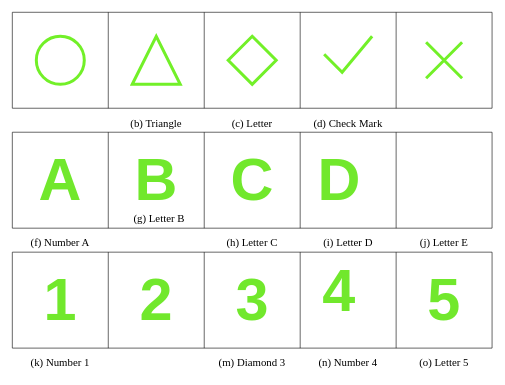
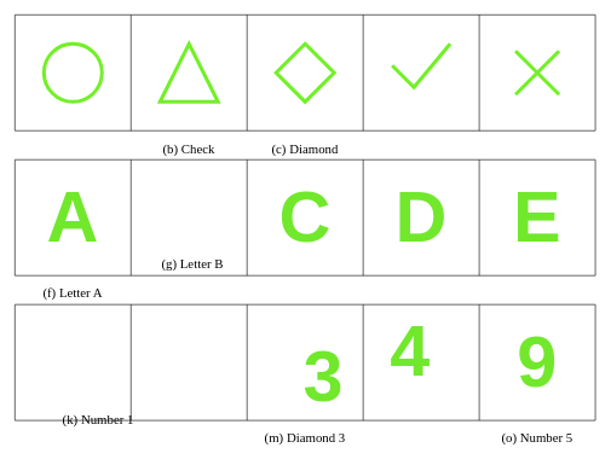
  <mxCell id="0" />
  <mxCell id="1" parent="0" />
  <mxCell id="2" value="" style="group" vertex="1" connectable="0" parent="1"><mxGeometry x="20" y="20" width="800" height="200" as="geometry" /></mxCell>
  <mxCell id="3" value="" style="ellipse;whiteSpace=wrap;html=1;aspect=fixed;strokeWidth=5;fillColor=none;gradientColor=#97d077;strokeColor=#72F028;" parent="2" vertex="1"><mxGeometry x="40" y="40" width="80" height="80" as="geometry" /></mxCell>
  <mxCell id="4" value="" style="rhombus;whiteSpace=wrap;html=1;strokeWidth=5;strokeColor=#72F028;" parent="2" vertex="1"><mxGeometry x="360" y="40" width="80" height="80" as="geometry" /></mxCell>
  <mxCell id="5" value="" style="shape=mxgraph.sysml.x;strokeWidth=5;direction=south;strokeColor=#72F028;" parent="2" vertex="1"><mxGeometry x="690" y="50" width="60" height="60" as="geometry" /></mxCell>
  <mxCell id="6" value="" style="endArrow=none;html=1;rounded=0;" parent="2" edge="1"><mxGeometry width="50" height="50" relative="1" as="geometry"><mxPoint as="sourcePoint" /><mxPoint x="800" as="targetPoint" /></mxGeometry></mxCell>
  <mxCell id="7" value="" style="endArrow=none;html=1;rounded=0;" parent="2" edge="1"><mxGeometry width="50" height="50" relative="1" as="geometry"><mxPoint y="160" as="sourcePoint" /><mxPoint x="800" y="160" as="targetPoint" /></mxGeometry></mxCell>
  <mxCell id="8" value="" style="endArrow=none;html=1;rounded=0;" parent="2" edge="1"><mxGeometry width="50" height="50" relative="1" as="geometry"><mxPoint y="160" as="sourcePoint" /><mxPoint as="targetPoint" /></mxGeometry></mxCell>
  <mxCell id="9" value="" style="endArrow=none;html=1;rounded=0;" parent="2" edge="1"><mxGeometry width="50" height="50" relative="1" as="geometry"><mxPoint x="160" y="160" as="sourcePoint" /><mxPoint x="160" as="targetPoint" /></mxGeometry></mxCell>
  <mxCell id="10" value="" style="endArrow=none;html=1;rounded=0;" parent="2" edge="1"><mxGeometry width="50" height="50" relative="1" as="geometry"><mxPoint x="320" y="160" as="sourcePoint" /><mxPoint x="320" as="targetPoint" /></mxGeometry></mxCell>
  <mxCell id="11" value="" style="endArrow=none;html=1;rounded=0;" parent="2" edge="1"><mxGeometry width="50" height="50" relative="1" as="geometry"><mxPoint x="480" y="160" as="sourcePoint" /><mxPoint x="480" as="targetPoint" /></mxGeometry></mxCell>
  <mxCell id="12" value="" style="endArrow=none;html=1;rounded=0;" parent="2" edge="1"><mxGeometry width="50" height="50" relative="1" as="geometry"><mxPoint x="640" y="160" as="sourcePoint" /><mxPoint x="640" as="targetPoint" /></mxGeometry></mxCell>
  <mxCell id="13" value="" style="endArrow=none;html=1;rounded=0;" parent="2" edge="1"><mxGeometry width="50" height="50" relative="1" as="geometry"><mxPoint x="800" y="160" as="sourcePoint" /><mxPoint x="800" as="targetPoint" /></mxGeometry></mxCell>
  <mxCell id="14" value="" style="triangle;whiteSpace=wrap;html=1;rotation=-90;strokeWidth=5;gradientColor=default;fillColor=none;strokeColor=#72F028;" parent="2" vertex="1"><mxGeometry x="200" y="40" width="80" height="80" as="geometry" /></mxCell>
- <mxCell id="15" value="&lt;font style=&quot;font-size: 18px;&quot; face=&quot;Times New Roman&quot;&gt;(b) Triangle&lt;/font&gt;" style="text;strokeColor=none;align=center;fillColor=none;html=1;verticalAlign=middle;whiteSpace=wrap;rounded=0;" parent="2" vertex="1"><mxGeometry x="160" y="170" width="160" height="30" as="geometry" /></mxCell>
- <mxCell id="16" value="&lt;font style=&quot;font-size: 18px;&quot; face=&quot;Times New Roman&quot;&gt;(c) Letter&lt;/font&gt;" style="text;strokeColor=none;align=center;fillColor=none;html=1;verticalAlign=middle;whiteSpace=wrap;rounded=0;" parent="2" vertex="1"><mxGeometry x="320" y="170" width="160" height="30" as="geometry" /></mxCell>
- <mxCell id="17" value="&lt;font style=&quot;font-size: 18px;&quot; face=&quot;Times New Roman&quot;&gt;(d) Check Mark&lt;/font&gt;" style="text;strokeColor=none;align=center;fillColor=none;html=1;verticalAlign=middle;whiteSpace=wrap;rounded=0;" parent="2" vertex="1"><mxGeometry x="480" y="170" width="160" height="30" as="geometry" /></mxCell>
+ <mxCell id="15" value="&lt;font style=&quot;font-size: 18px;&quot; face=&quot;Times New Roman&quot;&gt;(b) Check&lt;/font&gt;" style="text;strokeColor=none;align=center;fillColor=none;html=1;verticalAlign=middle;whiteSpace=wrap;rounded=0;" parent="2" vertex="1"><mxGeometry x="160" y="170" width="160" height="30" as="geometry" /></mxCell>
+ <mxCell id="16" value="&lt;font style=&quot;font-size: 18px;&quot; face=&quot;Times New Roman&quot;&gt;(c) Diamond&lt;/font&gt;" style="text;strokeColor=none;align=center;fillColor=none;html=1;verticalAlign=middle;whiteSpace=wrap;rounded=0;" parent="2" vertex="1"><mxGeometry x="320" y="170" width="160" height="30" as="geometry" /></mxCell>
  <mxCell id="18" value="" style="endArrow=none;html=1;rounded=0;strokeWidth=5;strokeColor=#72F028;" parent="2" edge="1"><mxGeometry width="50" height="50" relative="1" as="geometry"><mxPoint x="600" y="40" as="sourcePoint" /><mxPoint x="520" y="70" as="targetPoint" /><Array as="points"><mxPoint x="550" y="100" /></Array></mxGeometry></mxCell>
  <mxCell id="19" value="" style="group" vertex="1" connectable="0" parent="1"><mxGeometry x="20" y="220" width="800" height="400" as="geometry" /></mxCell>
  <mxCell id="20" value="" style="endArrow=none;html=1;rounded=0;" edge="1" parent="19"><mxGeometry width="50" height="50" relative="1" as="geometry"><mxPoint as="sourcePoint" /><mxPoint x="800" as="targetPoint" /></mxGeometry></mxCell>
  <mxCell id="21" value="" style="endArrow=none;html=1;rounded=0;" edge="1" parent="19"><mxGeometry width="50" height="50" relative="1" as="geometry"><mxPoint y="160" as="sourcePoint" /><mxPoint x="800" y="160" as="targetPoint" /></mxGeometry></mxCell>
  <mxCell id="22" value="" style="endArrow=none;html=1;rounded=0;" edge="1" parent="19"><mxGeometry width="50" height="50" relative="1" as="geometry"><mxPoint y="160" as="sourcePoint" /><mxPoint as="targetPoint" /></mxGeometry></mxCell>
  <mxCell id="23" value="" style="endArrow=none;html=1;rounded=0;" edge="1" parent="19"><mxGeometry width="50" height="50" relative="1" as="geometry"><mxPoint x="160" y="160" as="sourcePoint" /><mxPoint x="160" as="targetPoint" /></mxGeometry></mxCell>
  <mxCell id="24" value="" style="endArrow=none;html=1;rounded=0;" edge="1" parent="19"><mxGeometry width="50" height="50" relative="1" as="geometry"><mxPoint x="320" y="160" as="sourcePoint" /><mxPoint x="320" as="targetPoint" /></mxGeometry></mxCell>
  <mxCell id="25" value="" style="endArrow=none;html=1;rounded=0;" edge="1" parent="19"><mxGeometry width="50" height="50" relative="1" as="geometry"><mxPoint x="480" y="160" as="sourcePoint" /><mxPoint x="480" as="targetPoint" /></mxGeometry></mxCell>
  <mxCell id="26" value="" style="endArrow=none;html=1;rounded=0;" edge="1" parent="19"><mxGeometry width="50" height="50" relative="1" as="geometry"><mxPoint x="640" y="160" as="sourcePoint" /><mxPoint x="640" as="targetPoint" /></mxGeometry></mxCell>
  <mxCell id="27" value="" style="endArrow=none;html=1;rounded=0;" edge="1" parent="19"><mxGeometry width="50" height="50" relative="1" as="geometry"><mxPoint x="800" y="160" as="sourcePoint" /><mxPoint x="800" as="targetPoint" /></mxGeometry></mxCell>
- <mxCell id="28" value="&lt;font style=&quot;font-size: 18px; font-weight: normal;&quot; face=&quot;Times New Roman&quot;&gt;(f) Number A&lt;/font&gt;" style="text;strokeColor=none;align=center;fillColor=none;html=1;verticalAlign=middle;whiteSpace=wrap;rounded=0;fontStyle=1" vertex="1" parent="19"><mxGeometry y="170" width="160" height="30" as="geometry" /></mxCell>
+ <mxCell id="28" value="&lt;font style=&quot;font-size: 18px; font-weight: normal;&quot; face=&quot;Times New Roman&quot;&gt;(f) Letter A&lt;/font&gt;" style="text;strokeColor=none;align=center;fillColor=none;html=1;verticalAlign=middle;whiteSpace=wrap;rounded=0;fontStyle=1" vertex="1" parent="19"><mxGeometry y="170" width="160" height="30" as="geometry" /></mxCell>
  <mxCell id="29" value="&lt;font style=&quot;font-size: 18px;&quot; face=&quot;Times New Roman&quot;&gt;(g) Letter B&lt;/font&gt;" style="text;strokeColor=none;align=center;fillColor=none;html=1;verticalAlign=middle;whiteSpace=wrap;rounded=0;" vertex="1" parent="19"><mxGeometry x="165" y="130" width="160" height="30" as="geometry" /></mxCell>
- <mxCell id="30" value="&lt;font style=&quot;font-size: 18px;&quot; face=&quot;Times New Roman&quot;&gt;(h) Letter C&lt;/font&gt;" style="text;strokeColor=none;align=center;fillColor=none;html=1;verticalAlign=middle;whiteSpace=wrap;rounded=0;" vertex="1" parent="19"><mxGeometry x="320" y="170" width="160" height="30" as="geometry" /></mxCell>
- <mxCell id="31" value="&lt;font style=&quot;font-size: 18px;&quot; face=&quot;Times New Roman&quot;&gt;(i) Letter D&lt;/font&gt;" style="text;strokeColor=none;align=center;fillColor=none;html=1;verticalAlign=middle;whiteSpace=wrap;rounded=0;" vertex="1" parent="19"><mxGeometry x="480" y="170" width="160" height="30" as="geometry" /></mxCell>
- <mxCell id="32" value="&lt;font style=&quot;font-size: 18px;&quot; face=&quot;Times New Roman&quot;&gt;(j) Letter E&lt;/font&gt;" style="text;strokeColor=none;align=center;fillColor=none;html=1;verticalAlign=middle;whiteSpace=wrap;rounded=0;" vertex="1" parent="19"><mxGeometry x="640" y="170" width="160" height="30" as="geometry" /></mxCell>
  <mxCell id="33" value="" style="group" vertex="1" connectable="0" parent="19"><mxGeometry y="200" width="800" height="200" as="geometry" /></mxCell>
  <mxCell id="34" value="" style="endArrow=none;html=1;rounded=0;" edge="1" parent="33"><mxGeometry width="50" height="50" relative="1" as="geometry"><mxPoint as="sourcePoint" /><mxPoint x="800" as="targetPoint" /></mxGeometry></mxCell>
  <mxCell id="35" value="" style="endArrow=none;html=1;rounded=0;" edge="1" parent="33"><mxGeometry width="50" height="50" relative="1" as="geometry"><mxPoint y="160" as="sourcePoint" /><mxPoint x="800" y="160" as="targetPoint" /></mxGeometry></mxCell>
  <mxCell id="36" value="" style="endArrow=none;html=1;rounded=0;" edge="1" parent="33"><mxGeometry width="50" height="50" relative="1" as="geometry"><mxPoint y="160" as="sourcePoint" /><mxPoint as="targetPoint" /></mxGeometry></mxCell>
  <mxCell id="37" value="" style="endArrow=none;html=1;rounded=0;" edge="1" parent="33"><mxGeometry width="50" height="50" relative="1" as="geometry"><mxPoint x="160" y="160" as="sourcePoint" /><mxPoint x="160" as="targetPoint" /></mxGeometry></mxCell>
  <mxCell id="38" value="" style="endArrow=none;html=1;rounded=0;" edge="1" parent="33"><mxGeometry width="50" height="50" relative="1" as="geometry"><mxPoint x="320" y="160" as="sourcePoint" /><mxPoint x="320" as="targetPoint" /></mxGeometry></mxCell>
  <mxCell id="39" value="" style="endArrow=none;html=1;rounded=0;" edge="1" parent="33"><mxGeometry width="50" height="50" relative="1" as="geometry"><mxPoint x="480" y="160" as="sourcePoint" /><mxPoint x="480" as="targetPoint" /></mxGeometry></mxCell>
  <mxCell id="40" value="" style="endArrow=none;html=1;rounded=0;" edge="1" parent="33"><mxGeometry width="50" height="50" relative="1" as="geometry"><mxPoint x="640" y="160" as="sourcePoint" /><mxPoint x="640" as="targetPoint" /></mxGeometry></mxCell>
  <mxCell id="41" value="" style="endArrow=none;html=1;rounded=0;" edge="1" parent="33"><mxGeometry width="50" height="50" relative="1" as="geometry"><mxPoint x="800" y="160" as="sourcePoint" /><mxPoint x="800" as="targetPoint" /></mxGeometry></mxCell>
- <mxCell id="42" value="&lt;font style=&quot;font-size: 18px; font-weight: normal;&quot; face=&quot;Times New Roman&quot;&gt;(k) Number 1&lt;/font&gt;" style="text;strokeColor=none;align=center;fillColor=none;html=1;verticalAlign=middle;whiteSpace=wrap;rounded=0;fontStyle=1" vertex="1" parent="33"><mxGeometry y="170" width="160" height="30" as="geometry" /></mxCell>
+ <mxCell id="42" value="&lt;font style=&quot;font-size: 18px; font-weight: normal;&quot; face=&quot;Times New Roman&quot;&gt;(k) Number 1&lt;/font&gt;" style="text;strokeColor=none;align=center;fillColor=none;html=1;verticalAlign=middle;whiteSpace=wrap;rounded=0;fontStyle=1" vertex="1" parent="33"><mxGeometry x="35" y="145" width="160" height="30" as="geometry" /></mxCell>
  <mxCell id="43" value="&lt;font style=&quot;font-size: 18px;&quot; face=&quot;Times New Roman&quot;&gt;(m) Diamond 3&lt;/font&gt;" style="text;strokeColor=none;align=center;fillColor=none;html=1;verticalAlign=middle;whiteSpace=wrap;rounded=0;" vertex="1" parent="33"><mxGeometry x="320" y="170" width="160" height="30" as="geometry" /></mxCell>
- <mxCell id="44" value="&lt;font style=&quot;font-size: 18px;&quot; face=&quot;Times New Roman&quot;&gt;(n) Number 4&lt;/font&gt;" style="text;strokeColor=none;align=center;fillColor=none;html=1;verticalAlign=middle;whiteSpace=wrap;rounded=0;" vertex="1" parent="33"><mxGeometry x="480" y="170" width="160" height="30" as="geometry" /></mxCell>
- <mxCell id="45" value="&lt;font style=&quot;font-size: 18px;&quot; face=&quot;Times New Roman&quot;&gt;(o) Letter 5&lt;/font&gt;" style="text;strokeColor=none;align=center;fillColor=none;html=1;verticalAlign=middle;whiteSpace=wrap;rounded=0;" vertex="1" parent="33"><mxGeometry x="640" y="170" width="160" height="30" as="geometry" /></mxCell>
- <mxCell id="46" value="&lt;b&gt;&lt;font style=&quot;&quot;&gt;&lt;font color=&quot;#71e82c&quot;&gt;&lt;span style=&quot;font-size: 99px;&quot;&gt;1&lt;/span&gt;&lt;/font&gt;&lt;br&gt;&lt;/font&gt;&lt;/b&gt;" style="text;strokeColor=none;align=center;fillColor=none;html=1;verticalAlign=middle;whiteSpace=wrap;rounded=0;" vertex="1" parent="33"><mxGeometry x="40" y="40" width="80" height="80" as="geometry" /></mxCell>
- <mxCell id="47" value="&lt;b&gt;&lt;font style=&quot;&quot;&gt;&lt;font color=&quot;#71e82c&quot;&gt;&lt;span style=&quot;font-size: 99px;&quot;&gt;2&lt;/span&gt;&lt;/font&gt;&lt;br&gt;&lt;/font&gt;&lt;/b&gt;" style="text;strokeColor=none;align=center;fillColor=none;html=1;verticalAlign=middle;whiteSpace=wrap;rounded=0;" vertex="1" parent="33"><mxGeometry x="200" y="40" width="80" height="80" as="geometry" /></mxCell>
- <mxCell id="48" value="&lt;b&gt;&lt;font style=&quot;&quot;&gt;&lt;font color=&quot;#71e82c&quot;&gt;&lt;span style=&quot;font-size: 99px;&quot;&gt;3&lt;/span&gt;&lt;/font&gt;&lt;br&gt;&lt;/font&gt;&lt;/b&gt;" style="text;strokeColor=none;align=center;fillColor=none;html=1;verticalAlign=middle;whiteSpace=wrap;rounded=0;" vertex="1" parent="33"><mxGeometry x="360" y="40" width="80" height="80" as="geometry" /></mxCell>
+ <mxCell id="45" value="&lt;font style=&quot;font-size: 18px;&quot; face=&quot;Times New Roman&quot;&gt;(o) Number 5&lt;/font&gt;" style="text;strokeColor=none;align=center;fillColor=none;html=1;verticalAlign=middle;whiteSpace=wrap;rounded=0;" vertex="1" parent="33"><mxGeometry x="640" y="170" width="160" height="30" as="geometry" /></mxCell>
+ <mxCell id="48" value="&lt;b&gt;&lt;font style=&quot;&quot;&gt;&lt;font color=&quot;#71e82c&quot;&gt;&lt;span style=&quot;font-size: 99px;&quot;&gt;3&lt;/span&gt;&lt;/font&gt;&lt;br&gt;&lt;/font&gt;&lt;/b&gt;" style="text;strokeColor=none;align=center;fillColor=none;html=1;verticalAlign=middle;whiteSpace=wrap;rounded=0;" vertex="1" parent="33"><mxGeometry x="385" y="60" width="80" height="80" as="geometry" /></mxCell>
  <mxCell id="49" value="&lt;b&gt;&lt;font style=&quot;&quot;&gt;&lt;font color=&quot;#71e82c&quot;&gt;&lt;span style=&quot;font-size: 99px;&quot;&gt;4&lt;/span&gt;&lt;/font&gt;&lt;br&gt;&lt;/font&gt;&lt;/b&gt;" style="text;strokeColor=none;align=center;fillColor=none;html=1;verticalAlign=middle;whiteSpace=wrap;rounded=0;" vertex="1" parent="33"><mxGeometry x="505" y="25" width="80" height="80" as="geometry" /></mxCell>
- <mxCell id="50" value="&lt;b&gt;&lt;font style=&quot;&quot;&gt;&lt;font color=&quot;#71e82c&quot;&gt;&lt;span style=&quot;font-size: 99px;&quot;&gt;5&lt;/span&gt;&lt;/font&gt;&lt;br&gt;&lt;/font&gt;&lt;/b&gt;" style="text;strokeColor=none;align=center;fillColor=none;html=1;verticalAlign=middle;whiteSpace=wrap;rounded=0;" vertex="1" parent="33"><mxGeometry x="680" y="40" width="80" height="80" as="geometry" /></mxCell>
+ <mxCell id="50" value="&lt;b&gt;&lt;font style=&quot;&quot;&gt;&lt;font color=&quot;#71e82c&quot;&gt;&lt;span style=&quot;font-size: 99px;&quot;&gt;9&lt;/span&gt;&lt;/font&gt;&lt;br&gt;&lt;/font&gt;&lt;/b&gt;" style="text;strokeColor=none;align=center;fillColor=none;html=1;verticalAlign=middle;whiteSpace=wrap;rounded=0;" vertex="1" parent="33"><mxGeometry x="680" y="40" width="80" height="80" as="geometry" /></mxCell>
  <mxCell id="51" value="&lt;b&gt;&lt;font style=&quot;&quot;&gt;&lt;font color=&quot;#71e82c&quot;&gt;&lt;span style=&quot;font-size: 99px;&quot;&gt;A&lt;/span&gt;&lt;/font&gt;&lt;br&gt;&lt;/font&gt;&lt;/b&gt;" style="text;strokeColor=none;align=center;fillColor=none;html=1;verticalAlign=middle;whiteSpace=wrap;rounded=0;" vertex="1" parent="19"><mxGeometry x="40" y="40" width="80" height="80" as="geometry" /></mxCell>
- <mxCell id="52" value="&lt;b&gt;&lt;font style=&quot;&quot;&gt;&lt;font color=&quot;#71e82c&quot;&gt;&lt;span style=&quot;font-size: 99px;&quot;&gt;B&lt;/span&gt;&lt;/font&gt;&lt;br&gt;&lt;/font&gt;&lt;/b&gt;" style="text;strokeColor=none;align=center;fillColor=none;html=1;verticalAlign=middle;whiteSpace=wrap;rounded=0;" vertex="1" parent="19"><mxGeometry x="200" y="40" width="80" height="80" as="geometry" /></mxCell>
  <mxCell id="53" value="&lt;b&gt;&lt;font style=&quot;&quot;&gt;&lt;font color=&quot;#71e82c&quot;&gt;&lt;span style=&quot;font-size: 99px;&quot;&gt;C&lt;/span&gt;&lt;/font&gt;&lt;br&gt;&lt;/font&gt;&lt;/b&gt;" style="text;strokeColor=none;align=center;fillColor=none;html=1;verticalAlign=middle;whiteSpace=wrap;rounded=0;" vertex="1" parent="19"><mxGeometry x="360" y="40" width="80" height="80" as="geometry" /></mxCell>
- <mxCell id="54" value="&lt;b&gt;&lt;font style=&quot;&quot;&gt;&lt;font color=&quot;#71e82c&quot;&gt;&lt;span style=&quot;font-size: 99px;&quot;&gt;D&lt;/span&gt;&lt;/font&gt;&lt;br&gt;&lt;/font&gt;&lt;/b&gt;" style="text;strokeColor=none;align=center;fillColor=none;html=1;verticalAlign=middle;whiteSpace=wrap;rounded=0;" vertex="1" parent="19"><mxGeometry x="505" y="40" width="80" height="80" as="geometry" /></mxCell>
+ <mxCell id="54" value="&lt;b&gt;&lt;font style=&quot;&quot;&gt;&lt;font color=&quot;#71e82c&quot;&gt;&lt;span style=&quot;font-size: 99px;&quot;&gt;D&lt;/span&gt;&lt;/font&gt;&lt;br&gt;&lt;/font&gt;&lt;/b&gt;" style="text;strokeColor=none;align=center;fillColor=none;html=1;verticalAlign=middle;whiteSpace=wrap;rounded=0;" vertex="1" parent="19"><mxGeometry x="520" y="40" width="80" height="80" as="geometry" /></mxCell>
+ <mxCell id="55" value="&lt;b&gt;&lt;font style=&quot;&quot;&gt;&lt;font color=&quot;#71e82c&quot;&gt;&lt;span style=&quot;font-size: 99px;&quot;&gt;E&lt;/span&gt;&lt;/font&gt;&lt;br&gt;&lt;/font&gt;&lt;/b&gt;" style="text;strokeColor=none;align=center;fillColor=none;html=1;verticalAlign=middle;whiteSpace=wrap;rounded=0;" vertex="1" parent="19"><mxGeometry x="680" y="40" width="80" height="80" as="geometry" /></mxCell>
